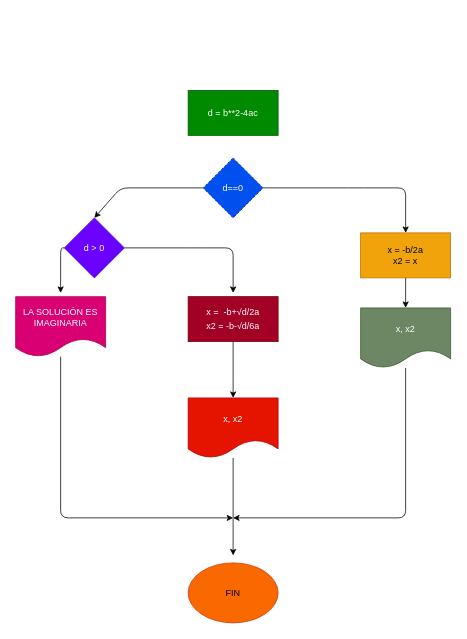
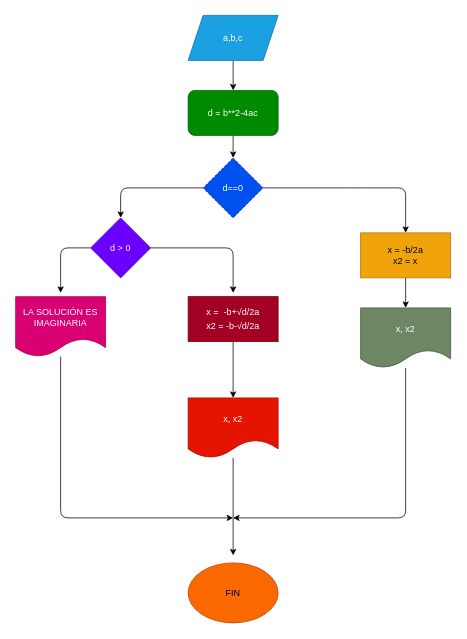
  <mxCell id="0" />
  <mxCell id="1" parent="0" />
- <mxCell id="5" value="d = b**2-4ac" style="rounded=0;whiteSpace=wrap;html=1;fillColor=#008a00;fontColor=#ffffff;strokeColor=#005700;" parent="1" vertex="1"><mxGeometry x="250" y="120" width="120" height="60" as="geometry" /></mxCell>
+ <mxCell id="2" value="" style="edgeStyle=none;html=1;fontSize=12;fontColor=#FFFFFF;" parent="1" source="3" target="5" edge="1"><mxGeometry relative="1" as="geometry" /></mxCell>
+ <mxCell id="3" value="a,b,c" style="shape=parallelogram;perimeter=parallelogramPerimeter;whiteSpace=wrap;html=1;fixedSize=1;fillColor=#1ba1e2;fontColor=#ffffff;strokeColor=#006EAF;" parent="1" vertex="1"><mxGeometry x="250" y="20" width="120" height="60" as="geometry" /></mxCell>
+ <mxCell id="4" value="" style="edgeStyle=none;html=1;fontSize=12;fontColor=#FFFFFF;" parent="1" source="5" target="8" edge="1"><mxGeometry relative="1" as="geometry" /></mxCell>
+ <mxCell id="5" value="d = b**2-4ac" style="whiteSpace=wrap;html=1;fillColor=#008a00;fontColor=#ffffff;strokeColor=#005700;rounded=1;" parent="1" vertex="1"><mxGeometry x="250" y="120" width="120" height="60" as="geometry" /></mxCell>
  <mxCell id="6" style="edgeStyle=none;html=1;exitX=0;exitY=0.5;exitDx=0;exitDy=0;entryX=0.5;entryY=0;entryDx=0;entryDy=0;fontSize=12;fontColor=#FFFFFF;" parent="1" source="8" target="11" edge="1"><mxGeometry relative="1" as="geometry"><Array as="points"><mxPoint x="160" y="250" /></Array></mxGeometry></mxCell>
  <mxCell id="7" style="edgeStyle=none;html=1;exitX=1;exitY=0.5;exitDx=0;exitDy=0;entryX=0.5;entryY=0;entryDx=0;entryDy=0;fontSize=12;fontColor=#FFFFFF;" parent="1" source="8" target="13" edge="1"><mxGeometry relative="1" as="geometry"><Array as="points"><mxPoint x="474" y="250" /><mxPoint x="540" y="250" /></Array></mxGeometry></mxCell>
  <mxCell id="8" value="d==0" style="rhombus;whiteSpace=wrap;html=1;fillColor=#0050ef;fontColor=#ffffff;strokeColor=#001DBC;dashed=1;" parent="1" vertex="1"><mxGeometry x="270" y="210" width="80" height="80" as="geometry" /></mxCell>
  <mxCell id="9" style="edgeStyle=none;html=1;exitX=1;exitY=0.5;exitDx=0;exitDy=0;fontSize=12;fontColor=#FFFFFF;" parent="1" source="11" edge="1"><mxGeometry relative="1" as="geometry"><mxPoint x="310" y="390" as="targetPoint" /><Array as="points"><mxPoint x="260" y="330" /><mxPoint x="310" y="330" /></Array></mxGeometry></mxCell>
  <mxCell id="10" style="edgeStyle=none;html=1;exitX=0;exitY=0.5;exitDx=0;exitDy=0;fontSize=12;fontColor=#FFFFFF;" parent="1" source="11" edge="1"><mxGeometry relative="1" as="geometry"><mxPoint x="80" y="390" as="targetPoint" /><Array as="points"><mxPoint x="80" y="330" /></Array></mxGeometry></mxCell>
- <mxCell id="11" value="d &amp;gt; 0" style="rhombus;whiteSpace=wrap;html=1;fillColor=#6a00ff;fontColor=#ffffff;strokeColor=#3700CC;" parent="1" vertex="1"><mxGeometry x="85" y="290" width="80" height="80" as="geometry" /></mxCell>
+ <mxCell id="11" value="d &amp;gt; 0" style="rhombus;whiteSpace=wrap;html=1;fillColor=#6a00ff;fontColor=#ffffff;strokeColor=#3700CC;" parent="1" vertex="1"><mxGeometry x="120" y="290" width="80" height="80" as="geometry" /></mxCell>
  <mxCell id="12" value="" style="edgeStyle=none;html=1;fontSize=12;fontColor=#FFFFFF;" parent="1" source="13" target="15" edge="1"><mxGeometry relative="1" as="geometry" /></mxCell>
  <mxCell id="13" value="x = -b/2a&lt;br&gt;x2 = x" style="rounded=0;whiteSpace=wrap;html=1;fillColor=#f0a30a;fontColor=#000000;strokeColor=#BD7000;" parent="1" vertex="1"><mxGeometry x="480" y="310" width="120" height="60" as="geometry" /></mxCell>
  <mxCell id="14" style="edgeStyle=none;html=1;fontSize=12;fontColor=#FFFFFF;" parent="1" source="15" edge="1"><mxGeometry relative="1" as="geometry"><mxPoint x="310" y="690" as="targetPoint" /><Array as="points"><mxPoint x="540" y="690" /></Array></mxGeometry></mxCell>
  <mxCell id="15" value="x, x2" style="shape=document;whiteSpace=wrap;html=1;boundedLbl=1;fillColor=#6d8764;strokeColor=#3A5431;fontColor=#ffffff;" parent="1" vertex="1"><mxGeometry x="480" y="410" width="120" height="80" as="geometry" /></mxCell>
  <mxCell id="16" style="edgeStyle=none;html=1;fontSize=12;fontColor=#FFFFFF;" parent="1" source="17" edge="1"><mxGeometry relative="1" as="geometry"><mxPoint x="310" y="690" as="targetPoint" /><Array as="points"><mxPoint x="80" y="690" /></Array></mxGeometry></mxCell>
  <mxCell id="17" value="LA SOLUCIÓN ES IMAGINARIA" style="shape=document;whiteSpace=wrap;html=1;boundedLbl=1;fillColor=#d80073;fontColor=#ffffff;strokeColor=#A50040;" parent="1" vertex="1"><mxGeometry x="20" y="395" width="120" height="80" as="geometry" /></mxCell>
  <mxCell id="18" value="" style="edgeStyle=none;html=1;fontSize=12;fontColor=#FFFFFF;" parent="1" source="19" target="21" edge="1"><mxGeometry relative="1" as="geometry" /></mxCell>
- <mxCell id="19" value="&lt;font style=&quot;font-size: 12px;&quot;&gt;x =&amp;nbsp; -b+&lt;span style=&quot;font-family: arial, sans-serif; text-align: left;&quot;&gt;&lt;font style=&quot;font-size: 12px;&quot; color=&quot;#ffffff&quot;&gt;√d/2a&lt;br&gt;&lt;/font&gt;&lt;/span&gt;&lt;font style=&quot;font-size: 12px;&quot; color=&quot;#ffffff&quot;&gt;&lt;span style=&quot;font-family: arial, sans-serif; text-align: left;&quot;&gt;x2 = -b-&lt;/span&gt;&lt;span style=&quot;font-family: arial, sans-serif; text-align: left;&quot;&gt;√d/6a&lt;/span&gt;&lt;/font&gt;&lt;/font&gt;&lt;span style=&quot;color: rgb(32, 33, 36); font-family: arial, sans-serif; font-size: 16px; text-align: left;&quot;&gt;&lt;br&gt;&lt;/span&gt;" style="rounded=0;whiteSpace=wrap;html=1;fillColor=#a20025;fontColor=#ffffff;strokeColor=#6F0000;" parent="1" vertex="1"><mxGeometry x="250" y="395" width="120" height="60" as="geometry" /></mxCell>
+ <mxCell id="19" value="&lt;font style=&quot;font-size: 12px;&quot;&gt;x =&amp;nbsp; -b+&lt;span style=&quot;font-family: arial, sans-serif; text-align: left;&quot;&gt;&lt;font style=&quot;font-size: 12px;&quot; color=&quot;#ffffff&quot;&gt;√d/2a&lt;br&gt;&lt;/font&gt;&lt;/span&gt;&lt;font style=&quot;font-size: 12px;&quot; color=&quot;#ffffff&quot;&gt;&lt;span style=&quot;font-family: arial, sans-serif; text-align: left;&quot;&gt;x2 = -b-&lt;/span&gt;&lt;span style=&quot;font-family: arial, sans-serif; text-align: left;&quot;&gt;√d/2a&lt;/span&gt;&lt;/font&gt;&lt;/font&gt;&lt;span style=&quot;color: rgb(32, 33, 36); font-family: arial, sans-serif; font-size: 16px; text-align: left;&quot;&gt;&lt;br&gt;&lt;/span&gt;" style="rounded=0;whiteSpace=wrap;html=1;fillColor=#a20025;fontColor=#ffffff;strokeColor=#6F0000;" parent="1" vertex="1"><mxGeometry x="250" y="395" width="120" height="60" as="geometry" /></mxCell>
  <mxCell id="20" style="edgeStyle=none;html=1;fontSize=12;fontColor=#FFFFFF;" parent="1" source="21" edge="1"><mxGeometry relative="1" as="geometry"><mxPoint x="310" y="740" as="targetPoint" /></mxGeometry></mxCell>
  <mxCell id="21" value="x, x2" style="shape=document;whiteSpace=wrap;html=1;boundedLbl=1;labelBackgroundColor=none;fontSize=12;fontColor=#ffffff;fillColor=#e51400;strokeColor=#B20000;" parent="1" vertex="1"><mxGeometry x="250" y="530" width="120" height="80" as="geometry" /></mxCell>
  <mxCell id="22" value="FIN" style="ellipse;whiteSpace=wrap;html=1;labelBackgroundColor=none;fontSize=12;fontColor=#000000;fillColor=#fa6800;strokeColor=#C73500;" parent="1" vertex="1"><mxGeometry x="250" y="750" width="120" height="80" as="geometry" /></mxCell>
